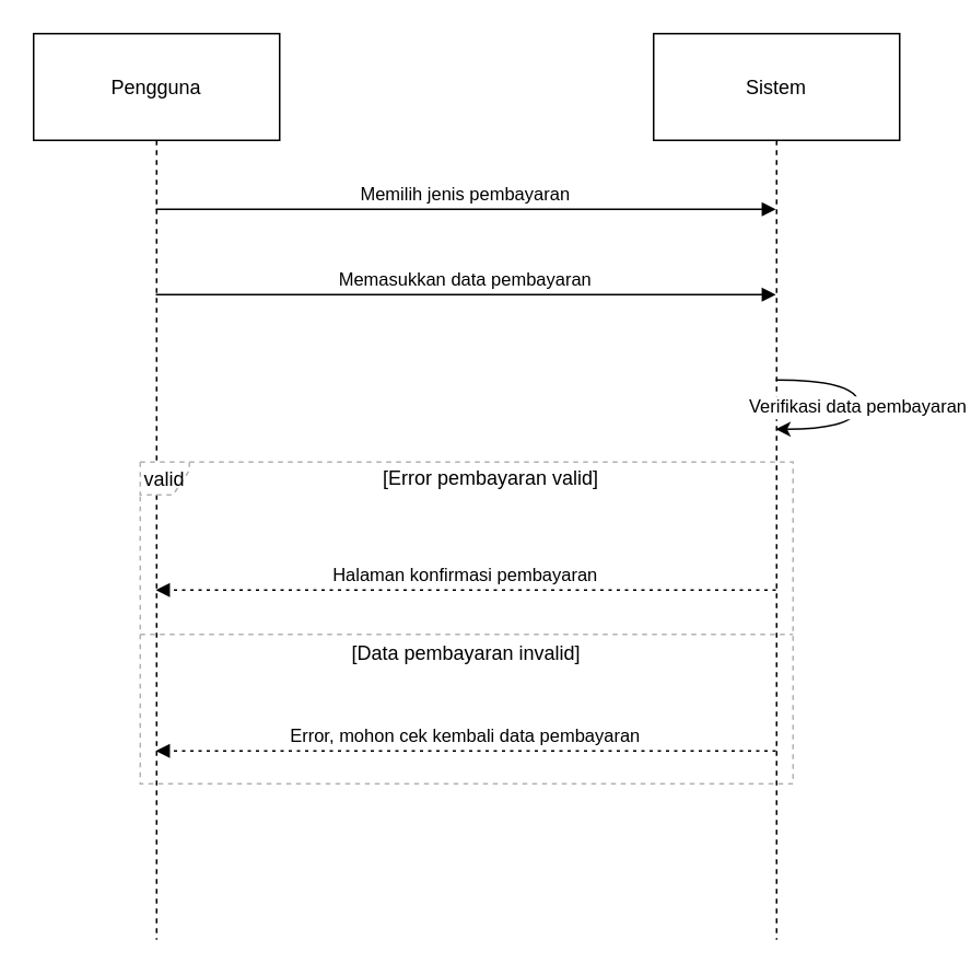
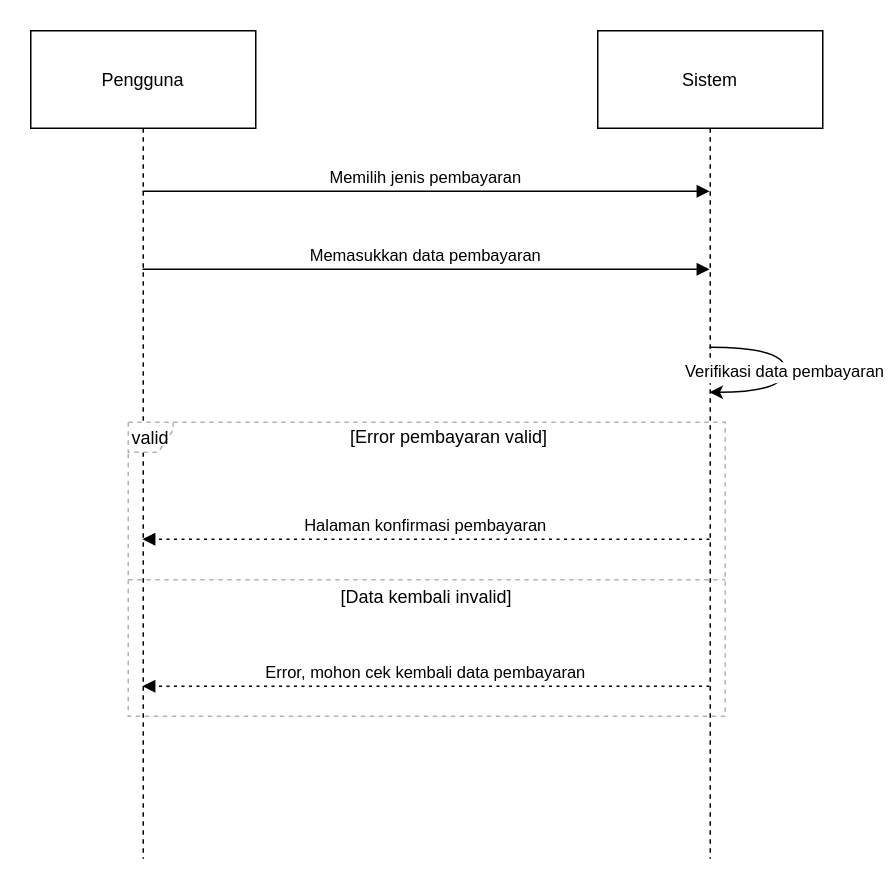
  <mxCell id="0" />
  <mxCell id="1" parent="0" />
  <mxCell id="2" value="Pengguna" style="shape=umlLifeline;perimeter=lifelinePerimeter;whiteSpace=wrap;container=1;dropTarget=0;collapsible=0;recursiveResize=0;outlineConnect=0;portConstraint=eastwest;newEdgeStyle={&quot;edgeStyle&quot;:&quot;elbowEdgeStyle&quot;,&quot;elbow&quot;:&quot;vertical&quot;,&quot;curved&quot;:0,&quot;rounded&quot;:0};size=65;" vertex="1" parent="1"><mxGeometry width="150" height="552" as="geometry" x="20" y="20" /></mxCell>
  <mxCell id="3" value="Sistem" style="shape=umlLifeline;perimeter=lifelinePerimeter;whiteSpace=wrap;container=1;dropTarget=0;collapsible=0;recursiveResize=0;outlineConnect=0;portConstraint=eastwest;newEdgeStyle={&quot;edgeStyle&quot;:&quot;elbowEdgeStyle&quot;,&quot;elbow&quot;:&quot;vertical&quot;,&quot;curved&quot;:0,&quot;rounded&quot;:0};size=65;" vertex="1" parent="1"><mxGeometry x="398" width="150" height="552" as="geometry" y="20" /></mxCell>
  <mxCell id="4" value="valid" style="shape=umlFrame;dashed=1;pointerEvents=0;dropTarget=0;strokeColor=#B3B3B3;height=20;width=30" vertex="1" parent="1"><mxGeometry x="85" y="281" width="398" height="196" as="geometry" /></mxCell>
  <mxCell id="5" value="[Error pembayaran valid]" style="text;strokeColor=none;fillColor=none;align=center;verticalAlign=middle;whiteSpace=wrap;" vertex="1" parent="4"><mxGeometry x="30" width="368" height="20" as="geometry" /></mxCell>
- <mxCell id="6" value="[Data pembayaran invalid]" style="shape=line;dashed=1;whiteSpace=wrap;verticalAlign=top;labelPosition=center;verticalLabelPosition=middle;align=center;strokeColor=#B3B3B3;" vertex="1" parent="4"><mxGeometry y="103" width="398" height="4" as="geometry" /></mxCell>
+ <mxCell id="6" value="[Data kembali invalid]" style="shape=line;dashed=1;whiteSpace=wrap;verticalAlign=top;labelPosition=center;verticalLabelPosition=middle;align=center;strokeColor=#B3B3B3;" vertex="1" parent="4"><mxGeometry y="103" width="398" height="4" as="geometry" /></mxCell>
  <mxCell id="7" value="Memilih jenis pembayaran" style="verticalAlign=bottom;endArrow=block;edgeStyle=elbowEdgeStyle;elbow=vertical;curved=0;rounded=0;" edge="1" parent="1" source="2" target="3"><mxGeometry relative="1" as="geometry"><Array as="points"><mxPoint x="294" y="127" /></Array></mxGeometry></mxCell>
  <mxCell id="8" value="Memasukkan data pembayaran" style="verticalAlign=bottom;endArrow=block;edgeStyle=elbowEdgeStyle;elbow=vertical;curved=0;rounded=0;" edge="1" parent="1" source="2" target="3"><mxGeometry relative="1" as="geometry"><Array as="points"><mxPoint x="294" y="179" /></Array></mxGeometry></mxCell>
  <mxCell id="9" value="Verifikasi data pembayaran" style="curved=1;" edge="1" parent="1" source="3" target="3"><mxGeometry relative="1" as="geometry"><Array as="points"><mxPoint x="523" y="231" /><mxPoint x="523" y="261" /></Array></mxGeometry></mxCell>
  <mxCell id="10" value="Halaman konfirmasi pembayaran" style="verticalAlign=bottom;endArrow=block;edgeStyle=elbowEdgeStyle;elbow=vertical;curved=0;rounded=0;dashed=1;dashPattern=2 3;" edge="1" parent="1" source="3" target="2"><mxGeometry relative="1" as="geometry"><Array as="points"><mxPoint x="294" y="359" /></Array></mxGeometry></mxCell>
  <mxCell id="11" value="Error, mohon cek kembali data pembayaran" style="verticalAlign=bottom;endArrow=block;edgeStyle=elbowEdgeStyle;elbow=vertical;curved=0;rounded=0;dashed=1;dashPattern=2 3;" edge="1" parent="1" source="3" target="2"><mxGeometry relative="1" as="geometry"><Array as="points"><mxPoint x="294" y="457" /></Array></mxGeometry></mxCell>
